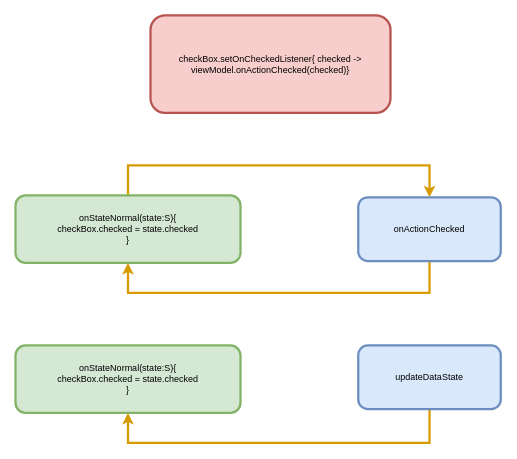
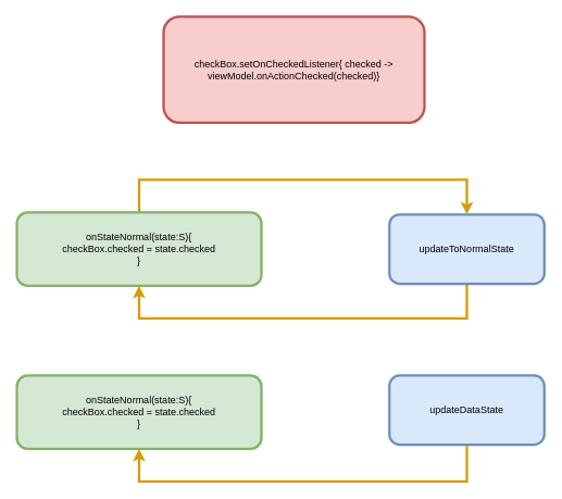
  <mxCell id="0" />
  <mxCell id="1" parent="0" />
  <mxCell id="2" value="checkBox.setOnCheckedListener{ checked -&amp;gt;&lt;br&gt;viewModel.onActionChecked(checked)}" style="rounded=1;whiteSpace=wrap;html=1;fillColor=#f8cecc;strokeColor=#b85450;strokeWidth=3;" vertex="1" parent="1"><mxGeometry x="200" y="20" width="320" height="130" as="geometry" /></mxCell>
  <mxCell id="3" style="edgeStyle=orthogonalEdgeStyle;rounded=0;orthogonalLoop=1;jettySize=auto;html=1;exitX=0.5;exitY=0;exitDx=0;exitDy=0;entryX=0.5;entryY=0;entryDx=0;entryDy=0;strokeWidth=3;fillColor=#ffe6cc;strokeColor=#d79b00;" edge="1" parent="1" source="4" target="6"><mxGeometry relative="1" as="geometry"><Array as="points"><mxPoint x="170" y="220" /><mxPoint x="572" y="220" /></Array></mxGeometry></mxCell>
  <mxCell id="4" value="onStateNormal(state:S){ &lt;br&gt;checkBox.checked = state.checked&lt;br&gt;}" style="rounded=1;whiteSpace=wrap;html=1;strokeWidth=3;fillColor=#d5e8d4;strokeColor=#82b366;" vertex="1" parent="1"><mxGeometry x="20" y="260" width="300" height="90" as="geometry" /></mxCell>
  <mxCell id="5" style="edgeStyle=orthogonalEdgeStyle;rounded=0;orthogonalLoop=1;jettySize=auto;html=1;entryX=0.5;entryY=1;entryDx=0;entryDy=0;strokeWidth=3;fillColor=#ffe6cc;strokeColor=#d79b00;" edge="1" parent="1" source="6" target="4"><mxGeometry relative="1" as="geometry"><Array as="points"><mxPoint x="572" y="390" /><mxPoint x="170" y="390" /></Array></mxGeometry></mxCell>
- <mxCell id="6" value="onActionChecked" style="rounded=1;whiteSpace=wrap;html=1;strokeWidth=3;fillColor=#dae8fc;strokeColor=#6c8ebf;" vertex="1" parent="1"><mxGeometry x="477" y="262.5" width="190" height="85" as="geometry" /></mxCell>
+ <mxCell id="6" value="updateToNormalState" style="rounded=1;whiteSpace=wrap;html=1;strokeWidth=3;fillColor=#dae8fc;strokeColor=#6c8ebf;" vertex="1" parent="1"><mxGeometry x="477" y="262.5" width="190" height="85" as="geometry" /></mxCell>
  <mxCell id="7" style="edgeStyle=orthogonalEdgeStyle;rounded=0;orthogonalLoop=1;jettySize=auto;html=1;entryX=0.5;entryY=1;entryDx=0;entryDy=0;fillColor=#ffe6cc;strokeColor=#d79b00;strokeWidth=3;" edge="1" parent="1" source="8" target="9"><mxGeometry relative="1" as="geometry"><Array as="points"><mxPoint x="572" y="590" /><mxPoint x="170" y="590" /></Array></mxGeometry></mxCell>
  <mxCell id="8" value="updateDataState" style="rounded=1;whiteSpace=wrap;html=1;strokeWidth=3;fillColor=#dae8fc;strokeColor=#6c8ebf;" vertex="1" parent="1"><mxGeometry x="477" y="460" width="190" height="85" as="geometry" /></mxCell>
  <mxCell id="9" value="onStateNormal(state:S){ &lt;br&gt;checkBox.checked = state.checked&lt;br&gt;}" style="rounded=1;whiteSpace=wrap;html=1;strokeWidth=3;fillColor=#d5e8d4;strokeColor=#82b366;" vertex="1" parent="1"><mxGeometry x="20" y="460" width="300" height="90" as="geometry" /></mxCell>
